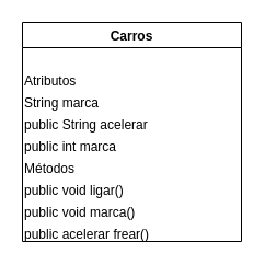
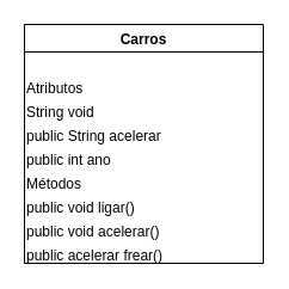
  <mxCell id="0" />
  <mxCell id="1" parent="0" />
  <mxCell id="2" value="Carros" style="swimlane;fontStyle=1;childLayout=stackLayout;" vertex="1" parent="1"><mxGeometry x="20" y="20" width="200" height="200" as="geometry" /></mxCell>
  <mxCell id="3" value="Atributos" style="text;html=1;" vertex="1" parent="2"><mxGeometry y="40" width="200" height="20" as="geometry" /></mxCell>
- <mxCell id="4" value="String marca" style="text;html=1;" vertex="1" parent="2"><mxGeometry y="60" width="200" height="20" as="geometry" /></mxCell>
+ <mxCell id="4" value="String void" style="text;html=1;" vertex="1" parent="2"><mxGeometry y="60" width="200" height="20" as="geometry" /></mxCell>
  <mxCell id="5" value="public String acelerar" style="text;html=1;" vertex="1" parent="2"><mxGeometry y="80" width="200" height="20" as="geometry" /></mxCell>
- <mxCell id="6" value="public int marca" style="text;html=1;" vertex="1" parent="2"><mxGeometry y="100" width="200" height="20" as="geometry" /></mxCell>
+ <mxCell id="6" value="public int ano" style="text;html=1;" vertex="1" parent="2"><mxGeometry y="100" width="200" height="20" as="geometry" /></mxCell>
  <mxCell id="7" value="Métodos" style="text;html=1;" vertex="1" parent="2"><mxGeometry y="120" width="200" height="20" as="geometry" /></mxCell>
  <mxCell id="8" value="public void ligar()" style="text;html=1;" vertex="1" parent="2"><mxGeometry y="140" width="200" height="20" as="geometry" /></mxCell>
- <mxCell id="9" value="public void marca()" style="text;html=1;" vertex="1" parent="2"><mxGeometry y="160" width="200" height="20" as="geometry" /></mxCell>
+ <mxCell id="9" value="public void acelerar()" style="text;html=1;" vertex="1" parent="2"><mxGeometry y="160" width="200" height="20" as="geometry" /></mxCell>
  <mxCell id="10" value="public acelerar frear()" style="text;html=1;" vertex="1" parent="2"><mxGeometry y="180" width="200" height="20" as="geometry" /></mxCell>
